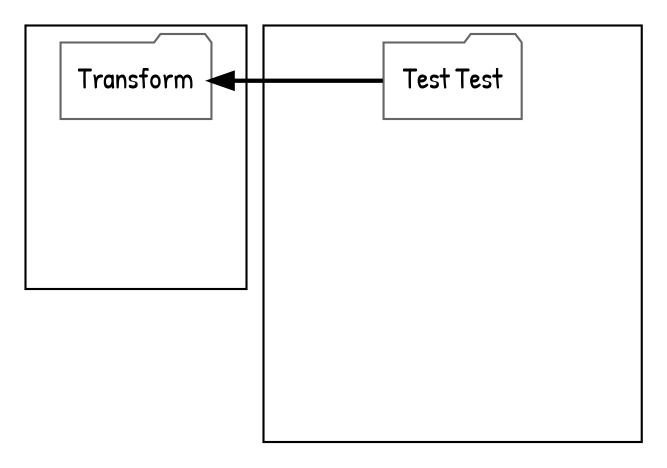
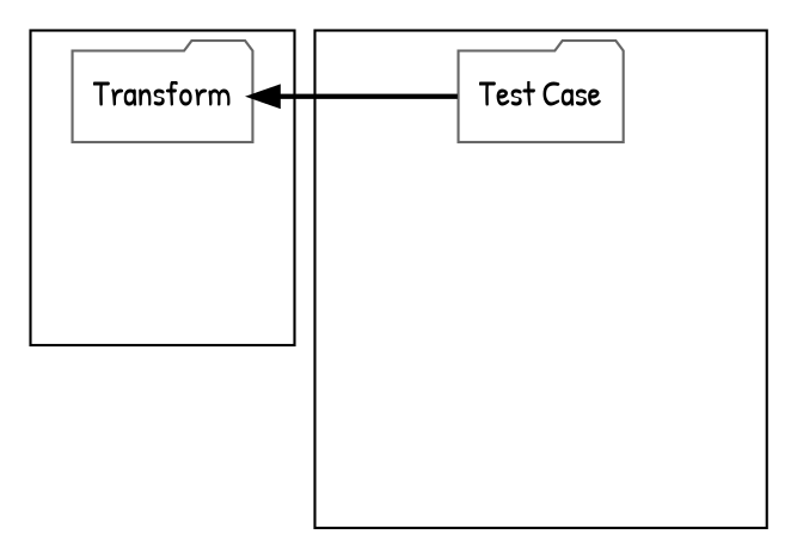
  digraph {
    fontname="Patrick Hand"
    node [fontname="Patrick Hand" style=invis]
    edge [style=invis fontname="Patrick Hand"]
    n1 [label=Transform color=gray40 shape=folder style=""]
    n2 [label=Evaluation]
-   n3 [label="Test Test" color=gray40 shape=folder style=""]
+   n3 [label="Test Case" color=gray40 shape=folder style=""]
    Evaluation
    n5 [label="Metamorphic Relation"]
    subgraph cluster_1 {
      n1
      n2
    }
    subgraph cluster_2 {
      n3
      Evaluation
      n5
    }
    n1 -> n2
    n2 -> n5
    n3 -> n1 [constraint=false color=black style=bold]
    n3 -> Evaluation
    Evaluation -> n5
  }
